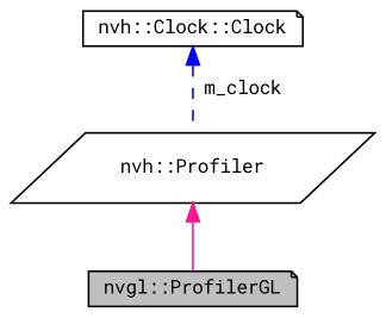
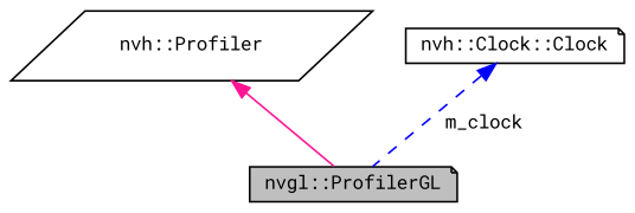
  digraph {
    fontname="Roboto Mono"
    node [color=black fillcolor=white fontname="Roboto Mono" fontsize=10 shape=note style=filled]
    edge [dir=back fontname="Roboto Mono" fontsize=10 labelfontname=Helvetica labelfontsize=10]
    n1 [fillcolor=grey75 fontcolor=black height=0.2 label="nvgl::ProfilerGL" width=0.4]
    n2 [height=0.2 label="nvh::Profiler" shape=parallelogram width=0.4]
    n3 [height=0.2 label="nvh::Clock::Clock" width=0.4]
    n2 -> n1 [color=deeppink style=solid]
-   n3 -> n2 [color=blue label=" m_clock" style=dashed]
+   n3 -> n1 [color=blue label=" m_clock" style=dashed]
  }
